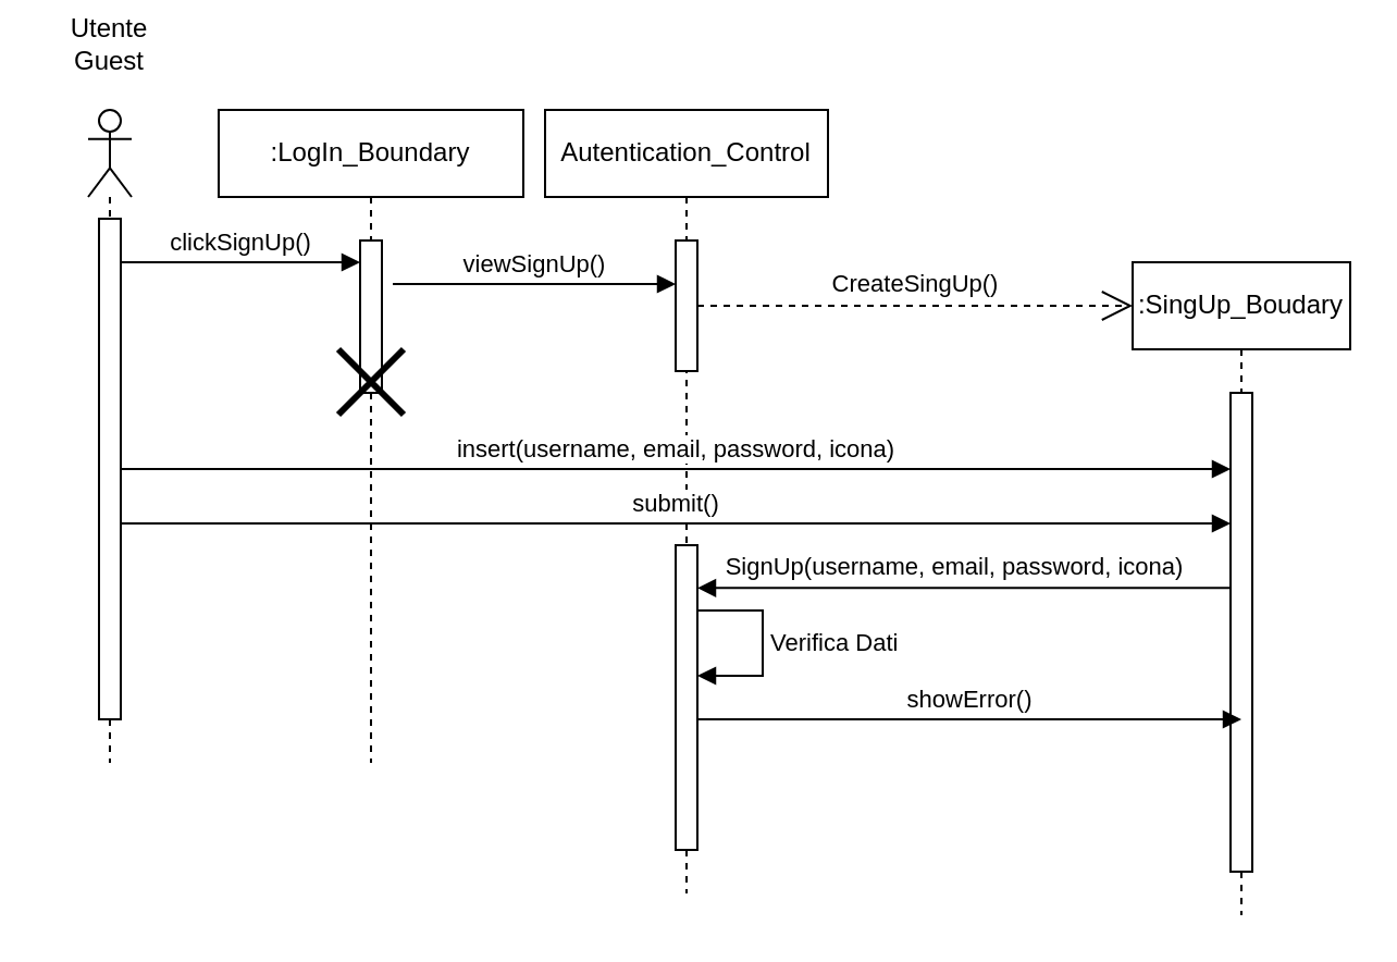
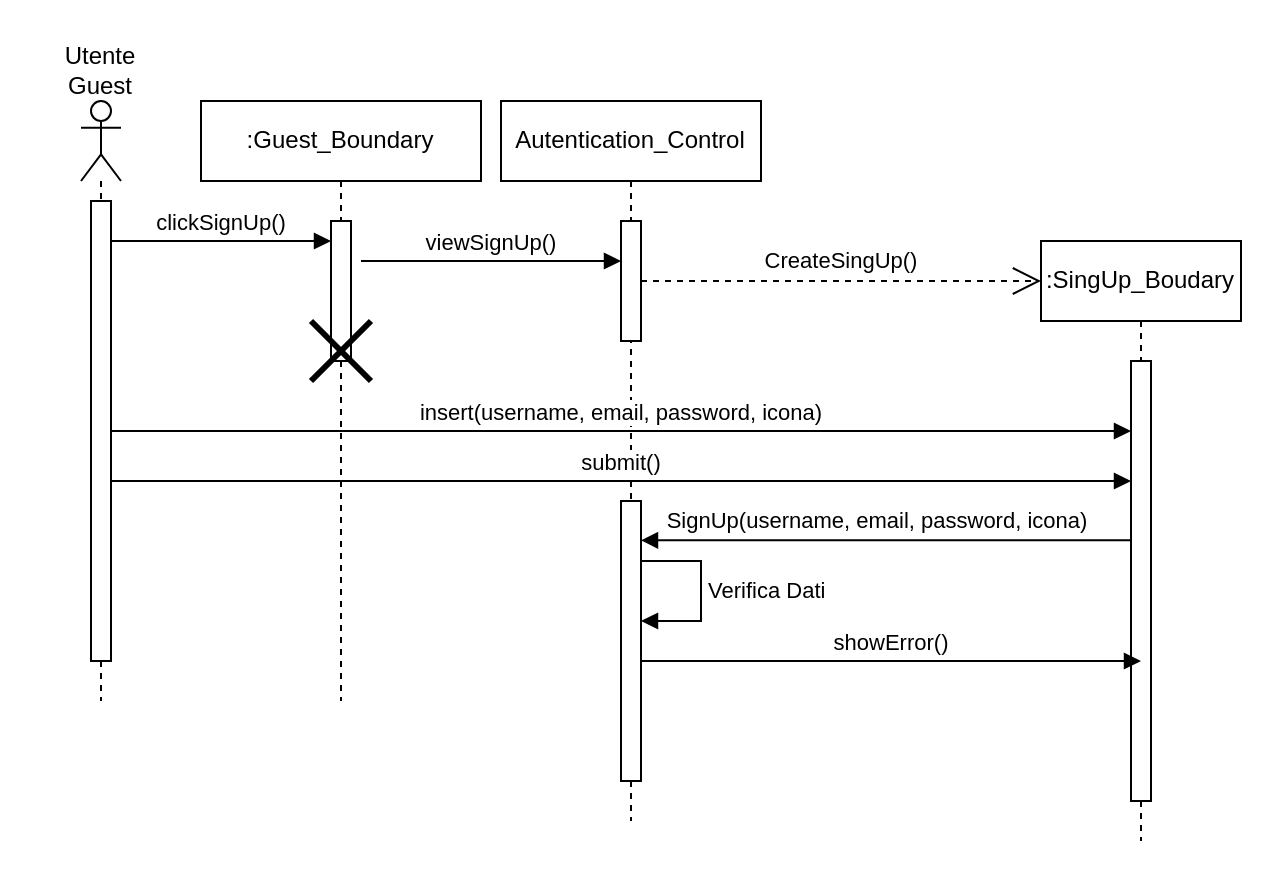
  <mxCell id="0" />
  <mxCell id="1" parent="0" />
- <mxCell id="2" value=":LogIn_Boundary" style="shape=umlLifeline;perimeter=lifelinePerimeter;whiteSpace=wrap;html=1;container=1;dropTarget=0;collapsible=0;recursiveResize=0;outlineConnect=0;portConstraint=eastwest;newEdgeStyle={&quot;curved&quot;:0,&quot;rounded&quot;:0};" vertex="1" parent="1"><mxGeometry x="100" y="50" width="140" height="300" as="geometry" /></mxCell>
+ <mxCell id="2" value=":Guest_Boundary" style="shape=umlLifeline;perimeter=lifelinePerimeter;whiteSpace=wrap;html=1;container=1;dropTarget=0;collapsible=0;recursiveResize=0;outlineConnect=0;portConstraint=eastwest;newEdgeStyle={&quot;curved&quot;:0,&quot;rounded&quot;:0};" vertex="1" parent="1"><mxGeometry x="100" y="50" width="140" height="300" as="geometry" /></mxCell>
  <mxCell id="3" value="" style="html=1;points=[[0,0,0,0,5],[0,1,0,0,-5],[1,0,0,0,5],[1,1,0,0,-5]];perimeter=orthogonalPerimeter;outlineConnect=0;targetShapes=umlLifeline;portConstraint=eastwest;newEdgeStyle={&quot;curved&quot;:0,&quot;rounded&quot;:0};" vertex="1" parent="2"><mxGeometry x="65" y="60" width="10" height="70" as="geometry" /></mxCell>
  <mxCell id="4" value="" style="shape=umlDestroy;whiteSpace=wrap;html=1;strokeWidth=3;targetShapes=umlLifeline;" vertex="1" parent="2"><mxGeometry x="55" y="110" width="30" height="30" as="geometry" /></mxCell>
  <mxCell id="5" value="" style="shape=umlLifeline;perimeter=lifelinePerimeter;whiteSpace=wrap;html=1;container=1;dropTarget=0;collapsible=0;recursiveResize=0;outlineConnect=0;portConstraint=eastwest;newEdgeStyle={&quot;curved&quot;:0,&quot;rounded&quot;:0};participant=umlActor;" vertex="1" parent="1"><mxGeometry x="40" y="50" width="20" height="300" as="geometry" /></mxCell>
  <mxCell id="6" value="" style="html=1;points=[[0,0,0,0,5],[0,1,0,0,-5],[1,0,0,0,5],[1,1,0,0,-5]];perimeter=orthogonalPerimeter;outlineConnect=0;targetShapes=umlLifeline;portConstraint=eastwest;newEdgeStyle={&quot;curved&quot;:0,&quot;rounded&quot;:0};" vertex="1" parent="5"><mxGeometry x="5" y="50" width="10" height="230" as="geometry" /></mxCell>
- <mxCell id="7" value="Utente Guest" style="text;html=1;align=center;verticalAlign=middle;whiteSpace=wrap;rounded=0;" vertex="1" parent="1"><mxGeometry x="20" y="5" width="60" height="30" as="geometry" /></mxCell>
+ <mxCell id="7" value="Utente Guest" style="text;html=1;align=center;verticalAlign=middle;whiteSpace=wrap;rounded=0;" vertex="1" parent="1"><mxGeometry x="20" y="20" width="60" height="30" as="geometry" /></mxCell>
  <mxCell id="8" value="Autentication_Control" style="shape=umlLifeline;perimeter=lifelinePerimeter;whiteSpace=wrap;html=1;container=1;dropTarget=0;collapsible=0;recursiveResize=0;outlineConnect=0;portConstraint=eastwest;newEdgeStyle={&quot;curved&quot;:0,&quot;rounded&quot;:0};" vertex="1" parent="1"><mxGeometry x="250" y="50" width="130" height="360" as="geometry" /></mxCell>
  <mxCell id="9" value="" style="html=1;points=[[0,0,0,0,5],[0,1,0,0,-5],[1,0,0,0,5],[1,1,0,0,-5]];perimeter=orthogonalPerimeter;outlineConnect=0;targetShapes=umlLifeline;portConstraint=eastwest;newEdgeStyle={&quot;curved&quot;:0,&quot;rounded&quot;:0};" vertex="1" parent="8"><mxGeometry x="60" y="60" width="10" height="60" as="geometry" /></mxCell>
  <mxCell id="10" value="" style="html=1;points=[[0,0,0,0,5],[0,1,0,0,-5],[1,0,0,0,5],[1,1,0,0,-5]];perimeter=orthogonalPerimeter;outlineConnect=0;targetShapes=umlLifeline;portConstraint=eastwest;newEdgeStyle={&quot;curved&quot;:0,&quot;rounded&quot;:0};" vertex="1" parent="8"><mxGeometry x="60" y="200" width="10" height="140" as="geometry" /></mxCell>
  <mxCell id="11" value="viewSignUp()" style="html=1;verticalAlign=bottom;endArrow=block;curved=0;rounded=0;" edge="1" parent="1" target="9"><mxGeometry width="80" relative="1" as="geometry"><mxPoint x="180" y="130" as="sourcePoint" /><mxPoint x="325" y="130" as="targetPoint" /></mxGeometry></mxCell>
  <mxCell id="12" value="clickSignUp()" style="html=1;verticalAlign=bottom;endArrow=block;curved=0;rounded=0;" edge="1" parent="1"><mxGeometry width="80" relative="1" as="geometry"><mxPoint x="55" y="120" as="sourcePoint" /><mxPoint x="165" y="120" as="targetPoint" /></mxGeometry></mxCell>
  <mxCell id="13" value=":SingUp_Boudary" style="shape=umlLifeline;perimeter=lifelinePerimeter;whiteSpace=wrap;html=1;container=1;dropTarget=0;collapsible=0;recursiveResize=0;outlineConnect=0;portConstraint=eastwest;newEdgeStyle={&quot;curved&quot;:0,&quot;rounded&quot;:0};" vertex="1" parent="1"><mxGeometry x="520" y="120" width="100" height="300" as="geometry" /></mxCell>
  <mxCell id="14" value="" style="html=1;points=[[0,0,0,0,5],[0,1,0,0,-5],[1,0,0,0,5],[1,1,0,0,-5]];perimeter=orthogonalPerimeter;outlineConnect=0;targetShapes=umlLifeline;portConstraint=eastwest;newEdgeStyle={&quot;curved&quot;:0,&quot;rounded&quot;:0};" vertex="1" parent="13"><mxGeometry x="45" y="60" width="10" height="220" as="geometry" /></mxCell>
  <mxCell id="15" value="insert(username, email, password, icona)" style="html=1;verticalAlign=bottom;endArrow=block;curved=0;rounded=0;" edge="1" parent="1" source="6" target="14"><mxGeometry width="80" relative="1" as="geometry"><mxPoint x="275" y="260" as="sourcePoint" /><mxPoint x="355" y="260" as="targetPoint" /></mxGeometry></mxCell>
  <mxCell id="16" value="submit()" style="html=1;verticalAlign=bottom;endArrow=block;curved=0;rounded=0;" edge="1" parent="1" target="14"><mxGeometry width="80" relative="1" as="geometry"><mxPoint x="55" y="240" as="sourcePoint" /><mxPoint x="475" y="240" as="targetPoint" /></mxGeometry></mxCell>
  <mxCell id="17" value="" style="html=1;verticalAlign=bottom;endArrow=block;curved=0;rounded=0;" edge="1" parent="1" source="14"><mxGeometry width="80" relative="1" as="geometry"><mxPoint x="480" y="269.64" as="sourcePoint" /><mxPoint x="320" y="269.64" as="targetPoint" /></mxGeometry></mxCell>
  <mxCell id="18" value="SignUp(username, email, password, icona)" style="edgeLabel;html=1;align=center;verticalAlign=middle;resizable=0;points=[];" vertex="1" connectable="0" parent="17"><mxGeometry x="-0.108" y="-1" relative="1" as="geometry"><mxPoint x="-19" y="-9" as="offset" /></mxGeometry></mxCell>
  <mxCell id="19" value="showError()" style="html=1;verticalAlign=bottom;endArrow=block;curved=0;rounded=0;entryX=0.5;entryY=0.636;entryDx=0;entryDy=0;entryPerimeter=0;" edge="1" parent="1"><mxGeometry width="80" relative="1" as="geometry"><mxPoint x="320" y="330" as="sourcePoint" /><mxPoint x="570" y="330" as="targetPoint" /><Array as="points" /></mxGeometry></mxCell>
  <mxCell id="20" value="CreateSingUp()" style="endArrow=open;endSize=12;dashed=1;html=1;rounded=0;" edge="1" parent="1"><mxGeometry y="10" width="160" relative="1" as="geometry"><mxPoint x="320" y="140" as="sourcePoint" /><mxPoint x="520" y="140" as="targetPoint" /><mxPoint as="offset" /></mxGeometry></mxCell>
  <mxCell id="21" value="Verifica Dati" style="html=1;align=left;spacingLeft=2;endArrow=block;rounded=0;edgeStyle=orthogonalEdgeStyle;curved=0;rounded=0;" edge="1" parent="1" target="10"><mxGeometry relative="1" as="geometry"><mxPoint x="320" y="279.96" as="sourcePoint" /><Array as="points"><mxPoint x="350" y="280" /><mxPoint x="350" y="310" /></Array><mxPoint x="325" y="310" as="targetPoint" /></mxGeometry></mxCell>
